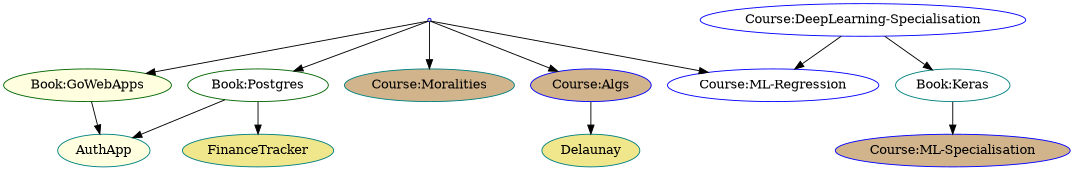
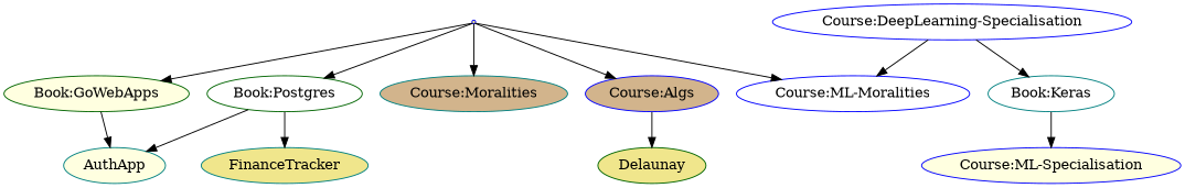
  digraph {
    node [color=blue fillcolor=white style=filled]
    start [fillcolor=khaki shape=point]
    n2 [color=darkgreen label="Book:Postgres"]
    n3 [color=darkgreen fillcolor=lightyellow label="Book:GoWebApps"]
-   n4 [label="Course:ML-Regression"]
+   n4 [label="Course:ML-Moralities"]
    n5 [color=teal fillcolor=tan label="Course:Moralities"]
    n6 [fillcolor=tan label="Course:Algs"]
    n7 [color=teal fillcolor=lightyellow label=AuthApp]
    n8 [color=teal fillcolor=khaki label=FinanceTracker]
-   n9 [color=teal fillcolor=khaki label=Delaunay]
+   n9 [color=darkgreen fillcolor=khaki label=Delaunay]
    n10 [color=teal label="Book:Keras"]
-   n11 [fillcolor=tan label="Course:ML-Specialisation"]
+   n11 [fillcolor=lightyellow label="Course:ML-Specialisation"]
    n12 [label="Course:DeepLearning-Specialisation"]
    start -> n2
    start -> n3
    start -> n4
    start -> n5
    start -> n6
    n2 -> n7
    n2 -> n8
    n3 -> n7
    n6 -> n9
    n10 -> n11
    n12 -> n4
    n12 -> n10
  }
